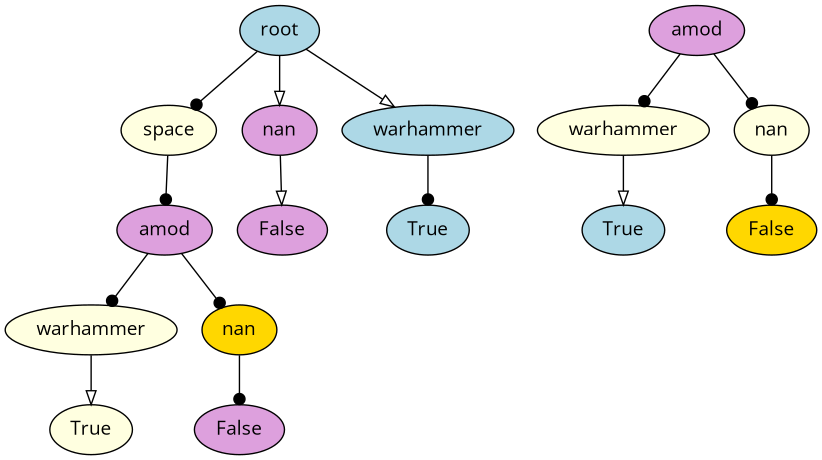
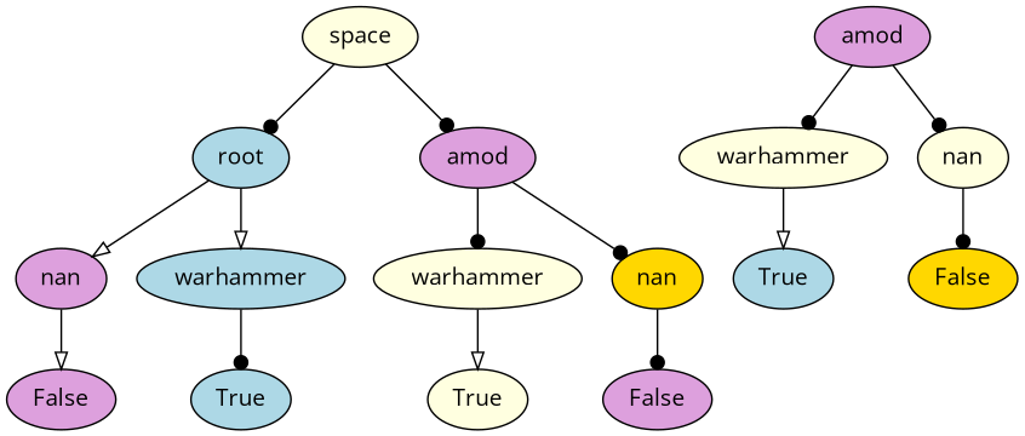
  digraph {
    fontname="Open Sans"
    node [fillcolor=lightyellow fontname="Open Sans" style=filled]
    edge [arrowhead=dot fontname="Open Sans"]
    n1 [fillcolor=lightblue label=root]
    n2 [label=space]
    n3 [fillcolor=plum label=nan]
    n4 [fillcolor=lightblue label=warhammer]
    n5 [fillcolor=plum label=amod]
    n6 [fillcolor=plum label=False]
    n7 [fillcolor=lightblue label=True]
    n8 [fillcolor=plum label=amod]
    n9 [label=warhammer]
    n10 [label=nan]
    n11 [fillcolor=lightblue label=True]
    n12 [fillcolor=gold label=False]
    n13 [label=warhammer]
    n14 [fillcolor=gold label=nan]
    n15 [label=True]
    n16 [fillcolor=plum label=False]
-   n1 -> n2
+   n2 -> n1
    n1 -> n3 [arrowhead=onormal]
    n1 -> n4 [arrowhead=onormal]
    n2 -> n5
    n3 -> n6 [arrowhead=onormal]
    n4 -> n7
    n5 -> n13
    n5 -> n14
    n8 -> n9
    n8 -> n10
    n9 -> n11 [arrowhead=onormal]
    n10 -> n12
    n13 -> n15 [arrowhead=onormal]
    n14 -> n16
  }
